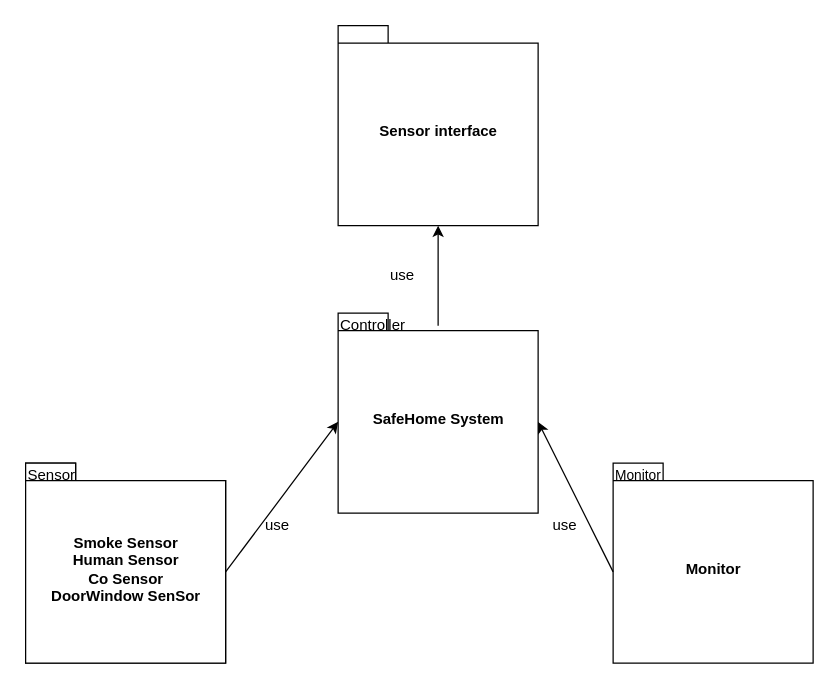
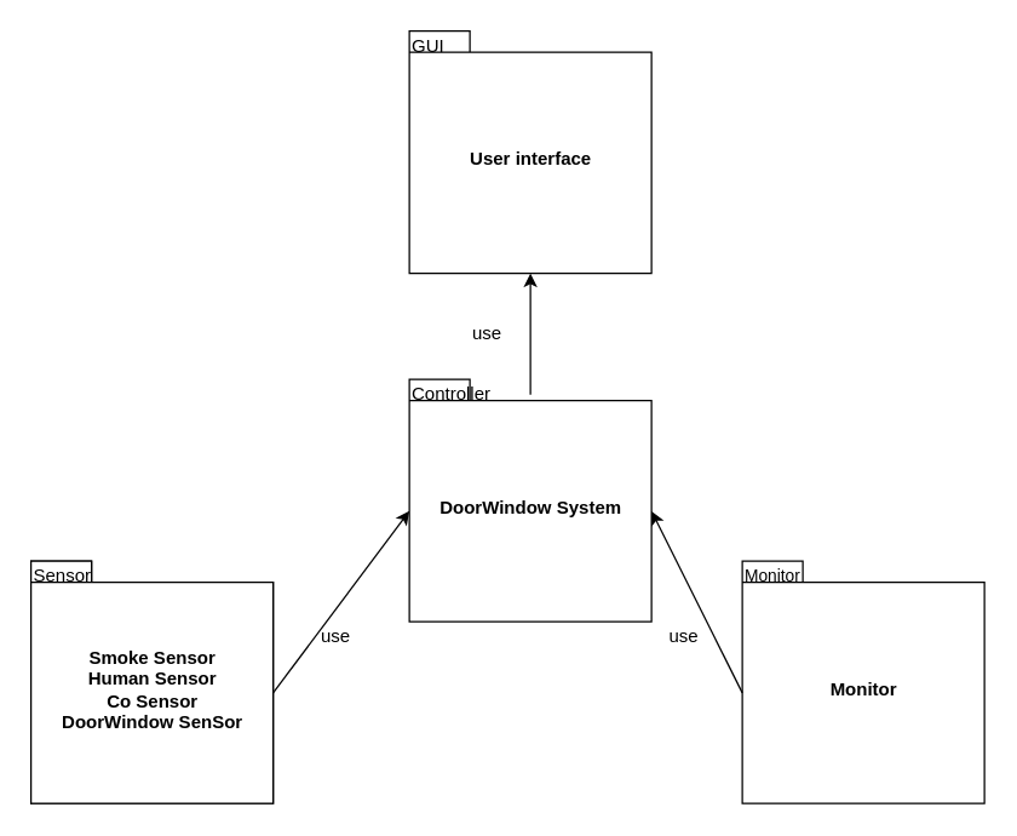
  <mxCell id="0" />
  <mxCell id="1" parent="0" />
- <mxCell id="2" value="Sensor interface" style="shape=folder;fontStyle=1;spacingTop=10;tabWidth=40;tabHeight=14;tabPosition=left;html=1;" vertex="1" parent="1"><mxGeometry x="270" y="20" width="160" height="160" as="geometry" /></mxCell>
+ <mxCell id="2" value="User interface" style="shape=folder;fontStyle=1;spacingTop=10;tabWidth=40;tabHeight=14;tabPosition=left;html=1;" vertex="1" parent="1"><mxGeometry x="270" y="20" width="160" height="160" as="geometry" /></mxCell>
+ <mxCell id="3" value="GUI" style="text;html=1;resizable=0;points=[];autosize=1;align=left;verticalAlign=top;spacingTop=-4;" vertex="1" parent="1"><mxGeometry x="270" y="20" width="40" height="20" as="geometry" /></mxCell>
  <mxCell id="4" value="" style="group" vertex="1" connectable="0" parent="1"><mxGeometry x="270" y="250" width="160" height="160" as="geometry" /></mxCell>
- <mxCell id="5" value="SafeHome System" style="shape=folder;fontStyle=1;spacingTop=10;tabWidth=40;tabHeight=14;tabPosition=left;html=1;" vertex="1" parent="4"><mxGeometry width="160" height="160" as="geometry" /></mxCell>
+ <mxCell id="5" value="DoorWindow System" style="shape=folder;fontStyle=1;spacingTop=10;tabWidth=40;tabHeight=14;tabPosition=left;html=1;" vertex="1" parent="4"><mxGeometry width="160" height="160" as="geometry" /></mxCell>
  <mxCell id="6" value="&lt;font style=&quot;font-size: 12px&quot;&gt;Controller&lt;/font&gt;" style="text;html=1;resizable=0;points=[];autosize=1;align=left;verticalAlign=top;spacingTop=-4;" vertex="1" parent="4"><mxGeometry width="70" height="20" as="geometry" /></mxCell>
  <mxCell id="7" value="" style="group" vertex="1" connectable="0" parent="1"><mxGeometry x="20" y="370" width="160" height="160" as="geometry" /></mxCell>
  <mxCell id="8" value="Smoke Sensor&lt;br&gt;Human Sensor&lt;br&gt;Co Sensor&lt;br&gt;DoorWindow SenSor" style="shape=folder;fontStyle=1;spacingTop=10;tabWidth=40;tabHeight=14;tabPosition=left;html=1;" vertex="1" parent="7"><mxGeometry width="160" height="160" as="geometry" /></mxCell>
  <mxCell id="9" value="Sensor&amp;nbsp;" style="text;html=1;resizable=0;points=[];autosize=1;align=left;verticalAlign=top;spacingTop=-4;" vertex="1" parent="7"><mxGeometry width="60" height="20" as="geometry" /></mxCell>
  <mxCell id="10" value="" style="group" vertex="1" connectable="0" parent="7"><mxGeometry width="160" height="160" as="geometry" /></mxCell>
  <mxCell id="11" value="Smoke Sensor&lt;br&gt;Human Sensor&lt;br&gt;Co Sensor&lt;br&gt;DoorWindow SenSor" style="shape=folder;fontStyle=1;spacingTop=10;tabWidth=40;tabHeight=14;tabPosition=left;html=1;" vertex="1" parent="10"><mxGeometry width="160" height="160" as="geometry" /></mxCell>
  <mxCell id="12" value="Sensor&amp;nbsp;" style="text;html=1;resizable=0;points=[];autosize=1;align=left;verticalAlign=top;spacingTop=-4;" vertex="1" parent="10"><mxGeometry width="60" height="20" as="geometry" /></mxCell>
  <mxCell id="13" value="" style="group" vertex="1" connectable="0" parent="1"><mxGeometry x="490" y="370" width="160" height="160" as="geometry" /></mxCell>
  <mxCell id="14" value="Monitor" style="shape=folder;fontStyle=1;spacingTop=10;tabWidth=40;tabHeight=14;tabPosition=left;html=1;" vertex="1" parent="13"><mxGeometry width="160" height="160" as="geometry" /></mxCell>
  <mxCell id="15" value="&lt;font style=&quot;font-size: 11px&quot;&gt;Monitor&lt;/font&gt;" style="text;html=1;resizable=0;points=[];autosize=1;align=left;verticalAlign=top;spacingTop=-4;" vertex="1" parent="13"><mxGeometry width="50" height="20" as="geometry" /></mxCell>
  <mxCell id="16" style="rounded=0;orthogonalLoop=1;jettySize=auto;html=1;exitX=0;exitY=0;exitDx=0;exitDy=87;exitPerimeter=0;entryX=0;entryY=0;entryDx=160;entryDy=87;entryPerimeter=0;" edge="1" parent="1" source="14" target="5"><mxGeometry relative="1" as="geometry" /></mxCell>
  <mxCell id="17" style="edgeStyle=none;rounded=0;orthogonalLoop=1;jettySize=auto;html=1;exitX=0;exitY=0;exitDx=160;exitDy=87;exitPerimeter=0;entryX=0;entryY=0;entryDx=0;entryDy=87;entryPerimeter=0;" edge="1" parent="1" source="11" target="5"><mxGeometry relative="1" as="geometry" /></mxCell>
  <mxCell id="18" value="" style="endArrow=classic;html=1;entryX=0.5;entryY=1;entryDx=0;entryDy=0;entryPerimeter=0;" edge="1" parent="1" target="2"><mxGeometry width="50" height="50" relative="1" as="geometry"><mxPoint x="350" y="260" as="sourcePoint" /><mxPoint x="380" y="210" as="targetPoint" /></mxGeometry></mxCell>
  <mxCell id="19" value="use" style="text;html=1;resizable=0;points=[];autosize=1;align=left;verticalAlign=top;spacingTop=-4;" vertex="1" parent="1"><mxGeometry x="310" y="210" width="30" height="20" as="geometry" /></mxCell>
  <mxCell id="20" value="use" style="text;html=1;resizable=0;points=[];autosize=1;align=left;verticalAlign=top;spacingTop=-4;" vertex="1" parent="1"><mxGeometry x="210" y="410" width="30" height="20" as="geometry" /></mxCell>
  <mxCell id="21" value="use" style="text;html=1;resizable=0;points=[];autosize=1;align=left;verticalAlign=top;spacingTop=-4;" vertex="1" parent="1"><mxGeometry x="440" y="410" width="30" height="20" as="geometry" /></mxCell>
